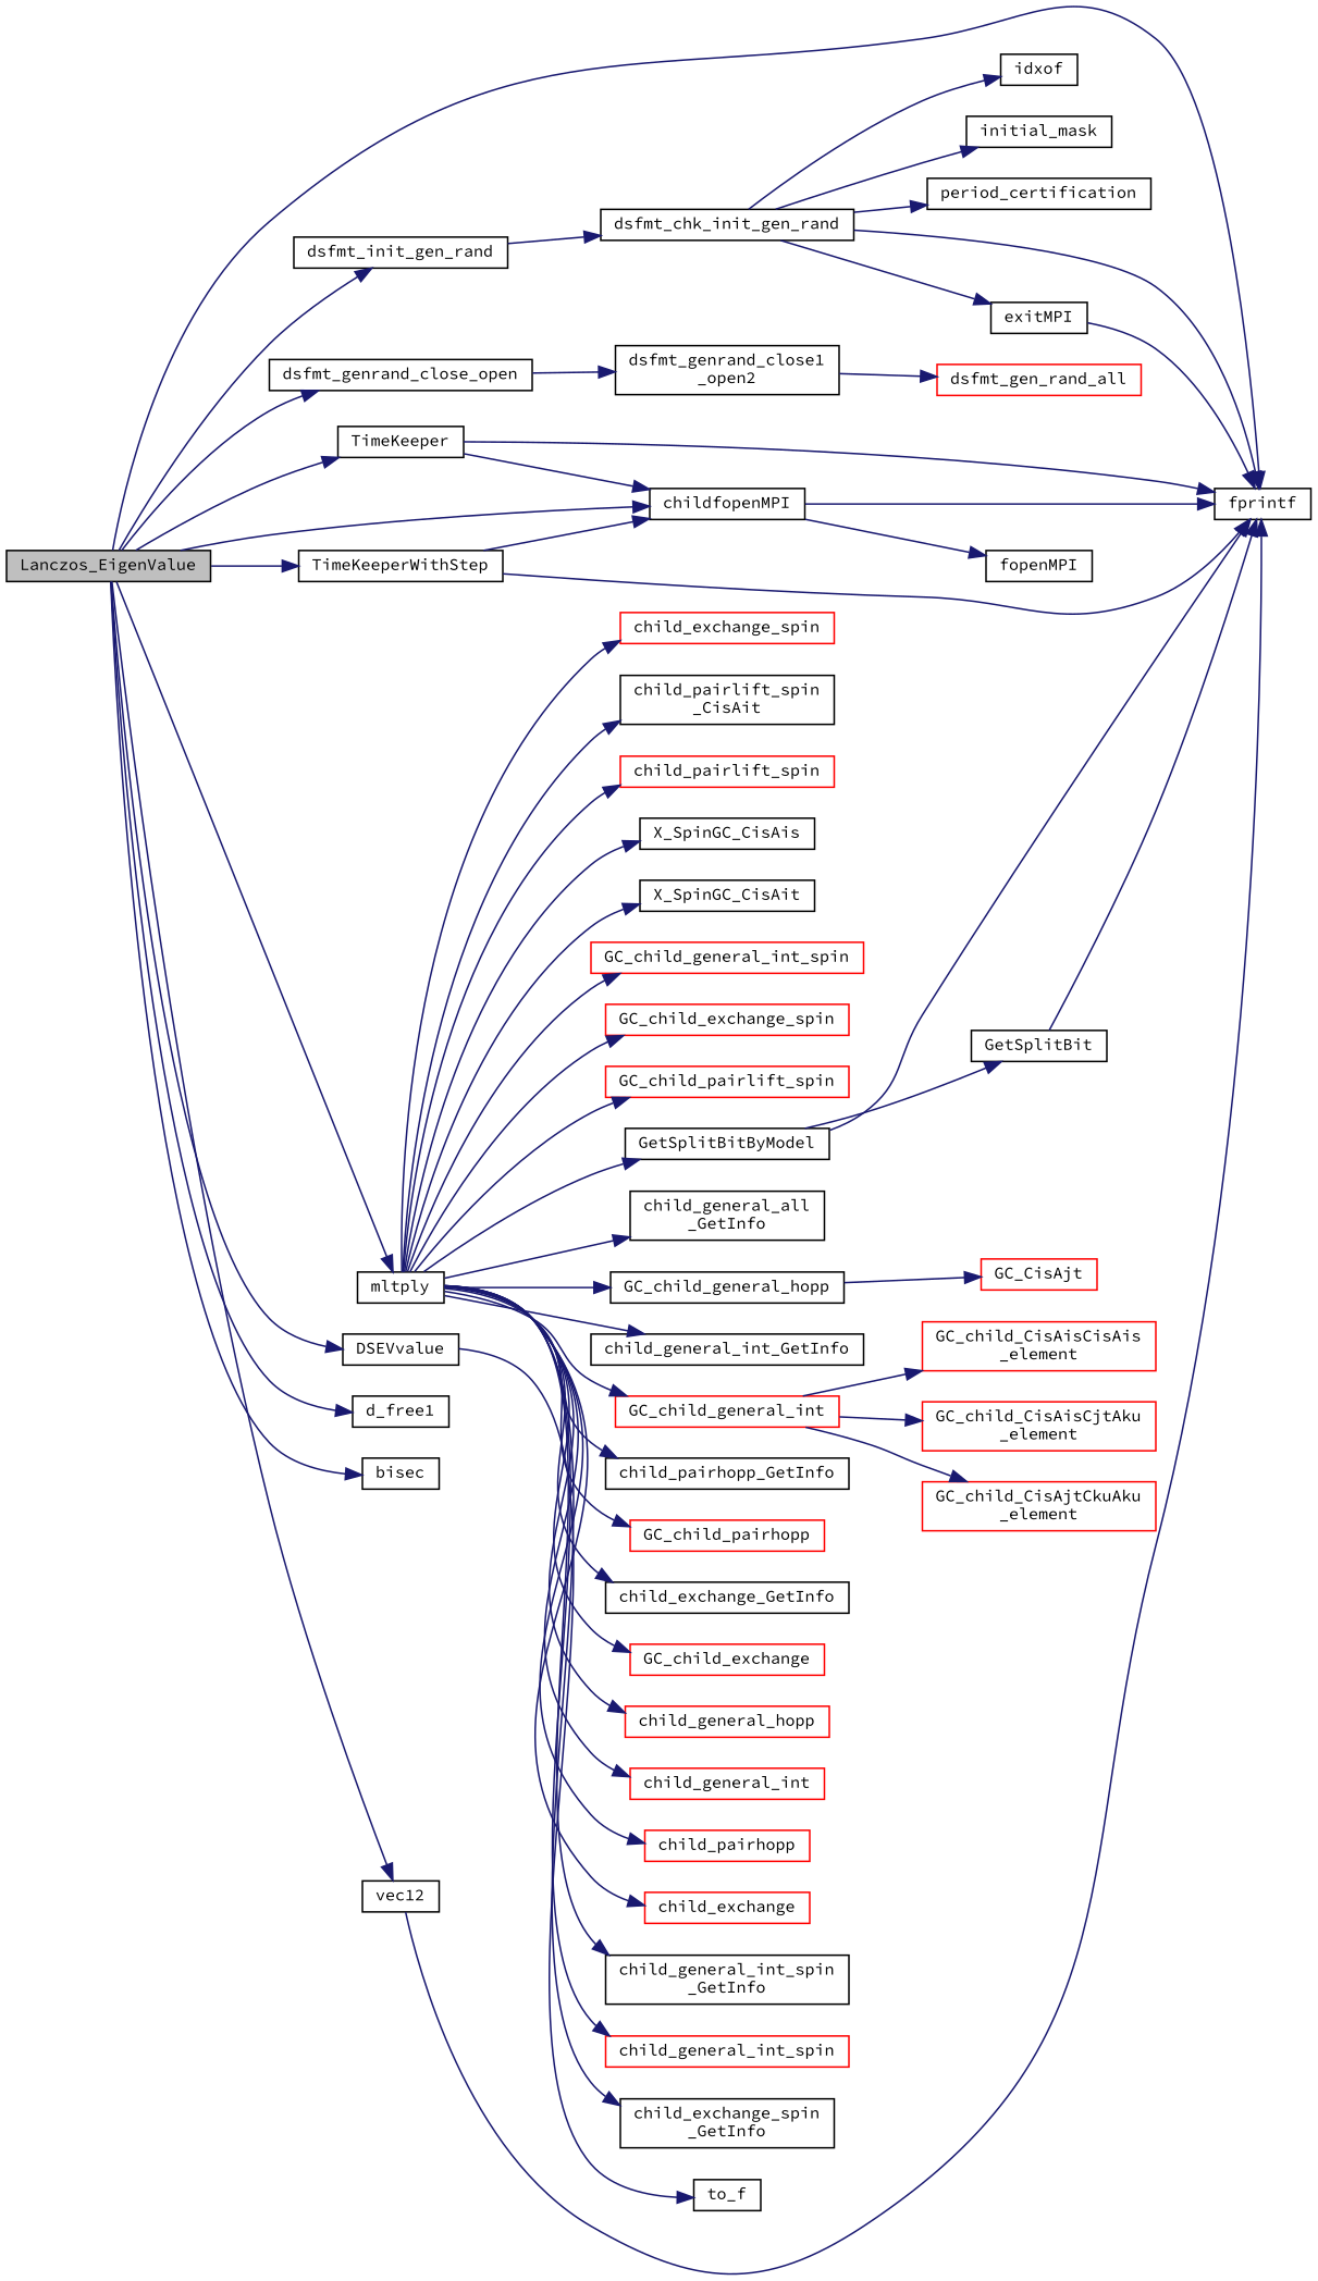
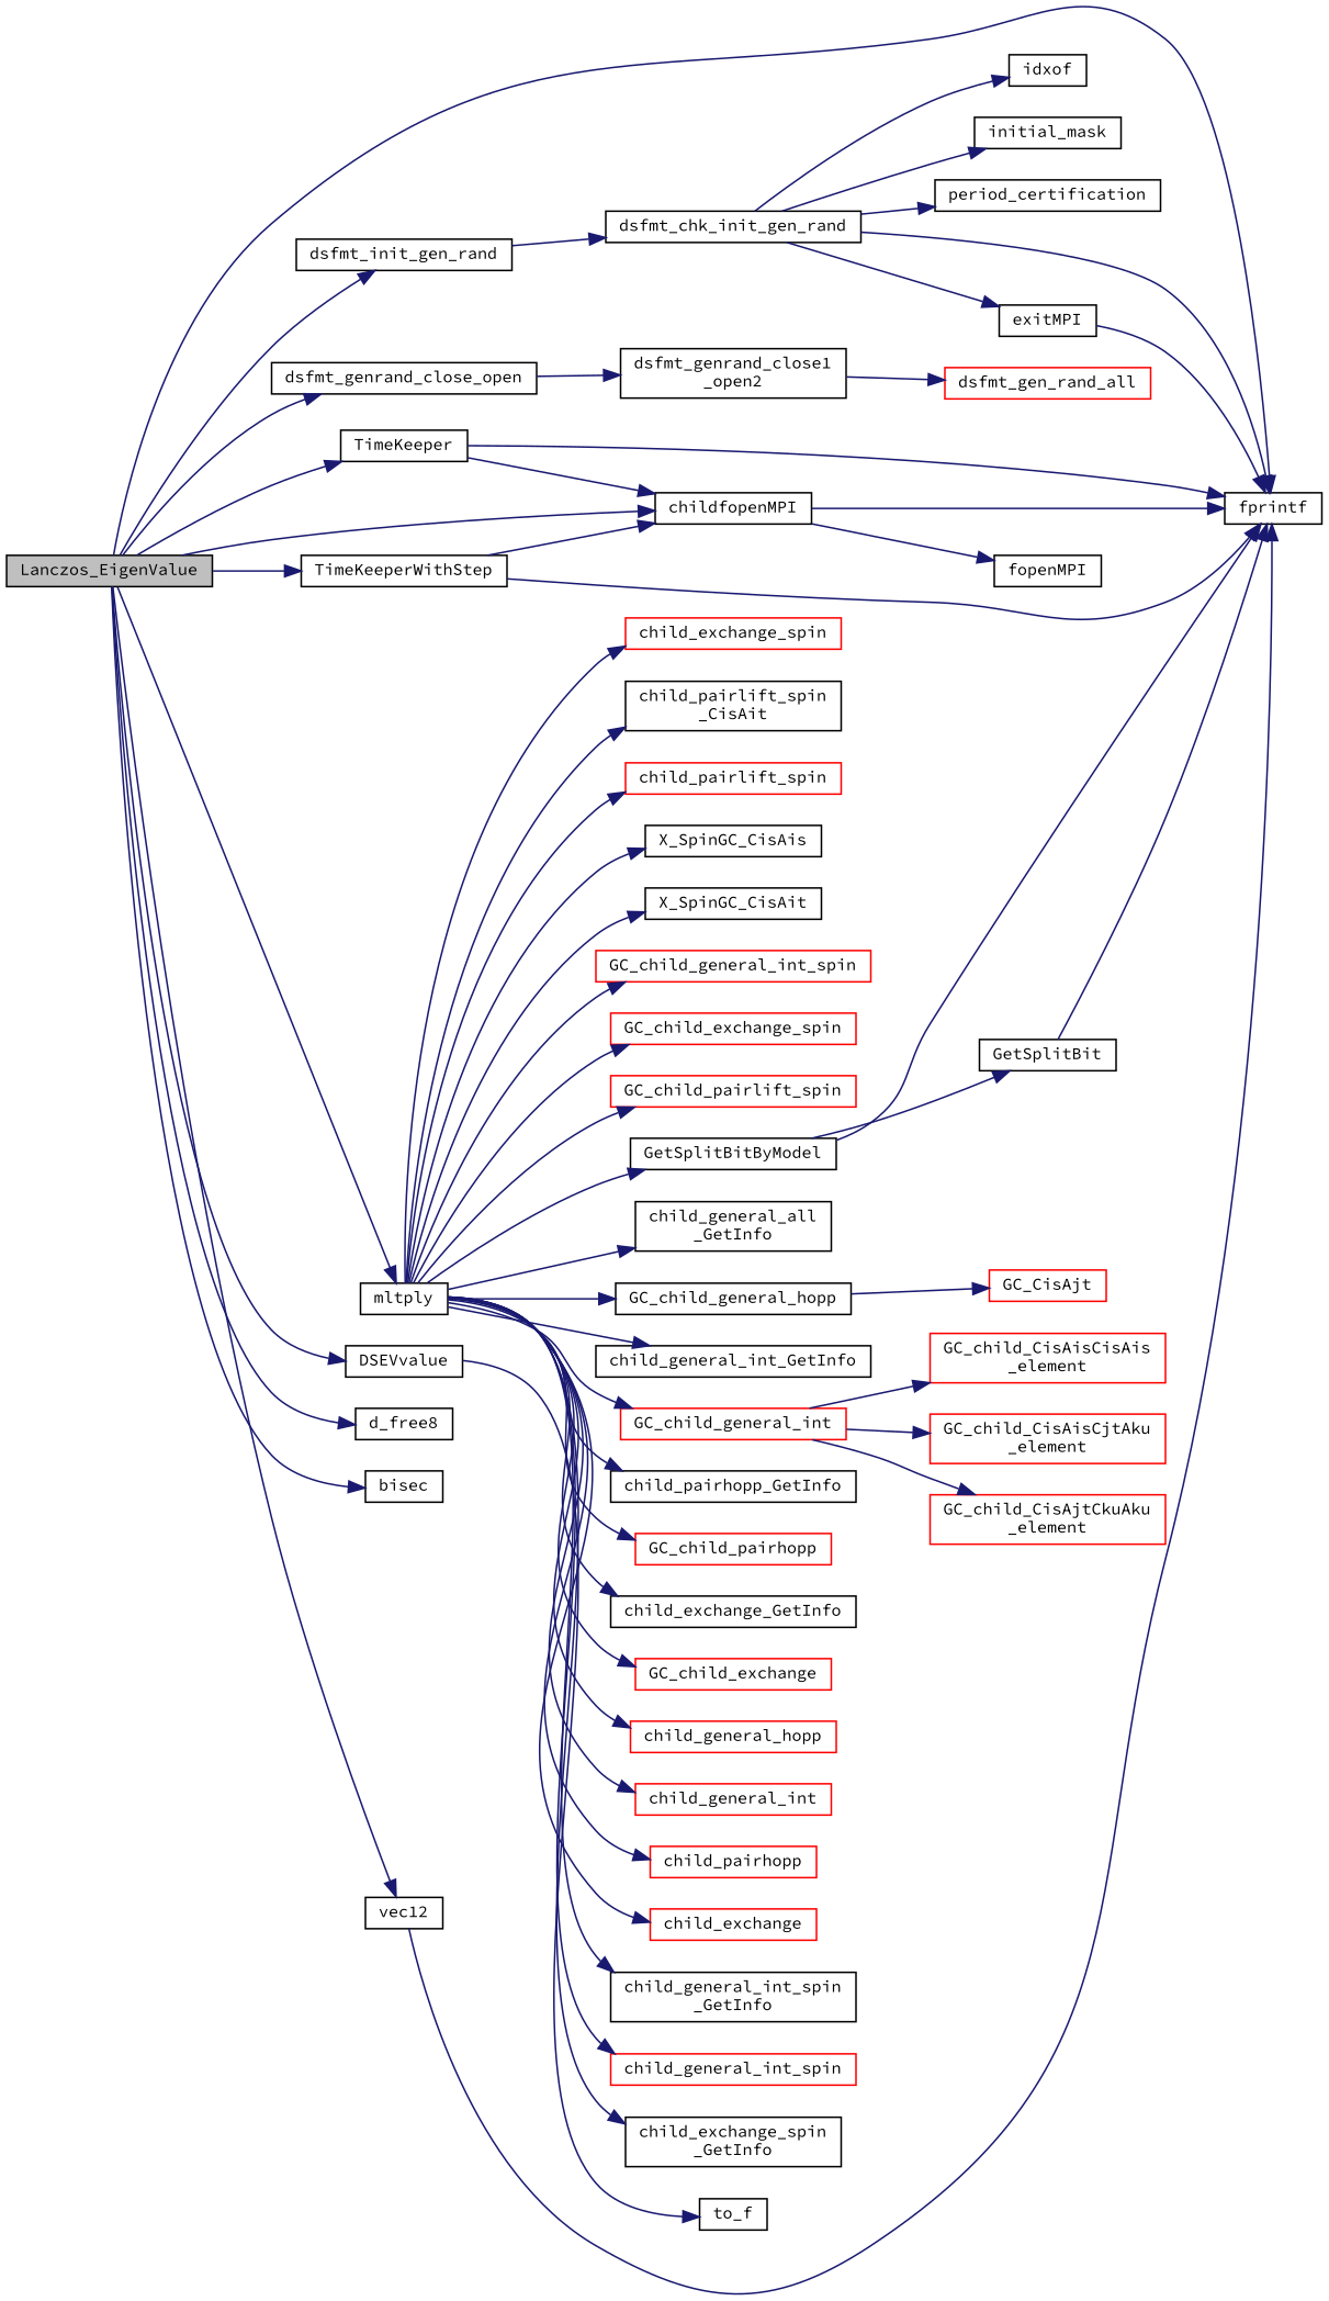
  digraph {
    fontname="Source Code Pro"
    rankdir=LR
    node [color=black fillcolor=white fontname="Source Code Pro" fontsize=10 shape=record style=filled]
    edge [color=midnightblue fontname="Source Code Pro" fontsize=10 labelfontname=Helvetica labelfontsize=10 style=solid]
    n1 [fillcolor=grey75 fontcolor=black height=0.2 label=Lanczos_EigenValue width=0.4]
    n2 [height=0.2 label=fprintf width=0.4]
    n3 [height=0.2 label=dsfmt_init_gen_rand width=0.4]
    n4 [height=0.2 label=dsfmt_genrand_close_open width=0.4]
    n5 [height=0.2 label=TimeKeeper width=0.4]
    n6 [height=0.2 label=childfopenMPI width=0.4]
    n7 [height=0.2 label=mltply width=0.4]
    n8 [height=0.2 label=TimeKeeperWithStep width=0.4]
    n9 [height=0.2 label=DSEVvalue width=0.4]
-   n10 [height=0.2 label=d_free1 width=0.4]
+   n10 [height=0.2 label=d_free8 width=0.4]
    n11 [height=0.2 label=bisec width=0.4]
    n12 [height=0.2 label=vec12 width=0.4]
    n13 [height=0.2 label=dsfmt_chk_init_gen_rand width=0.4]
    n14 [height=0.2 label="dsfmt_genrand_close1\l_open2" width=0.4]
    n15 [height=0.2 label=fopenMPI width=0.4]
    n16 [height=0.2 label=GetSplitBitByModel width=0.4]
    n17 [height=0.2 label="child_general_all\l_GetInfo" width=0.4]
    n18 [height=0.2 label=GC_child_general_hopp width=0.4]
    n19 [height=0.2 label=child_general_int_GetInfo width=0.4]
    n20 [color=red height=0.2 label=GC_child_general_int width=0.4]
    n21 [height=0.2 label=child_pairhopp_GetInfo width=0.4]
    n22 [color=red height=0.2 label=GC_child_pairhopp width=0.4]
    n23 [height=0.2 label=child_exchange_GetInfo width=0.4]
    n24 [color=red height=0.2 label=GC_child_exchange width=0.4]
    n25 [color=red height=0.2 label=child_general_hopp width=0.4]
    n26 [color=red height=0.2 label=child_general_int width=0.4]
    n27 [color=red height=0.2 label=child_pairhopp width=0.4]
    n28 [color=red height=0.2 label=child_exchange width=0.4]
    n29 [height=0.2 label="child_general_int_spin\l_GetInfo" width=0.4]
    n30 [color=red height=0.2 label=child_general_int_spin width=0.4]
    n31 [height=0.2 label="child_exchange_spin\l_GetInfo" width=0.4]
    n32 [color=red height=0.2 label=child_exchange_spin width=0.4]
    n33 [height=0.2 label="child_pairlift_spin\l_CisAit" width=0.4]
    n34 [color=red height=0.2 label=child_pairlift_spin width=0.4]
    n35 [height=0.2 label=X_SpinGC_CisAis width=0.4]
    n36 [height=0.2 label=X_SpinGC_CisAit width=0.4]
    n37 [color=red height=0.2 label=GC_child_general_int_spin width=0.4]
    n38 [color=red height=0.2 label=GC_child_exchange_spin width=0.4]
    n39 [color=red height=0.2 label=GC_child_pairlift_spin width=0.4]
    n40 [height=0.2 label=to_f width=0.4]
    n41 [height=0.2 label=exitMPI width=0.4]
    n42 [height=0.2 label=idxof width=0.4]
    n43 [height=0.2 label=initial_mask width=0.4]
    n44 [height=0.2 label=period_certification width=0.4]
    n45 [color=red height=0.2 label=dsfmt_gen_rand_all width=0.4]
    n46 [height=0.2 label=GetSplitBit width=0.4]
    n47 [color=red height=0.2 label=GC_CisAjt width=0.4]
    n48 [color=red height=0.2 label="GC_child_CisAisCisAis\l_element" width=0.4]
    n49 [color=red height=0.2 label="GC_child_CisAisCjtAku\l_element" width=0.4]
    n50 [color=red height=0.2 label="GC_child_CisAjtCkuAku\l_element" width=0.4]
    n1 -> n2
    n1 -> n3
    n1 -> n4
    n1 -> n5
    n1 -> n6
    n1 -> n7
    n1 -> n8
    n1 -> n9
    n1 -> n10
    n1 -> n11
    n1 -> n12
    n3 -> n13
    n4 -> n14
    n5 -> n2
    n5 -> n6
    n6 -> n2
    n6 -> n15
    n7 -> n16
    n7 -> n17
    n7 -> n18
    n7 -> n19
    n7 -> n20
    n7 -> n21
    n7 -> n22
    n7 -> n23
    n7 -> n24
    n7 -> n25
    n7 -> n26
    n7 -> n27
    n7 -> n28
    n7 -> n29
    n7 -> n30
    n7 -> n31
    n7 -> n32
    n7 -> n33
    n7 -> n34
    n7 -> n35
    n7 -> n36
    n7 -> n37
    n7 -> n38
    n7 -> n39
    n8 -> n2
    n8 -> n6
    n9 -> n40
    n12 -> n2
    n13 -> n2
    n13 -> n41
    n13 -> n42
    n13 -> n43
    n13 -> n44
    n14 -> n45
    n16 -> n2
    n16 -> n46
    n18 -> n47
    n20 -> n48
    n20 -> n49
    n20 -> n50
    n41 -> n2
    n46 -> n2
  }
